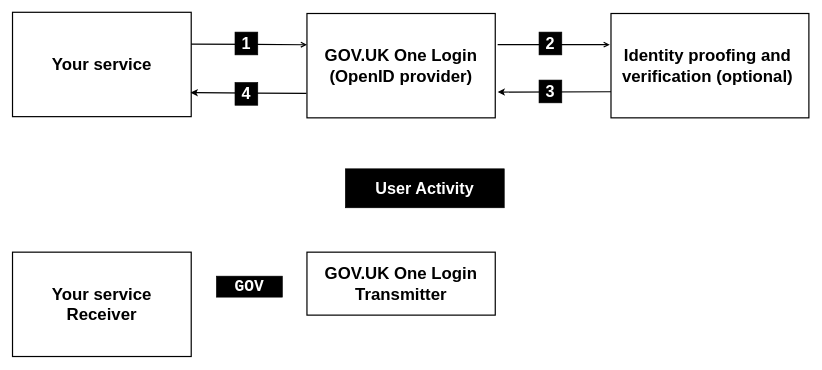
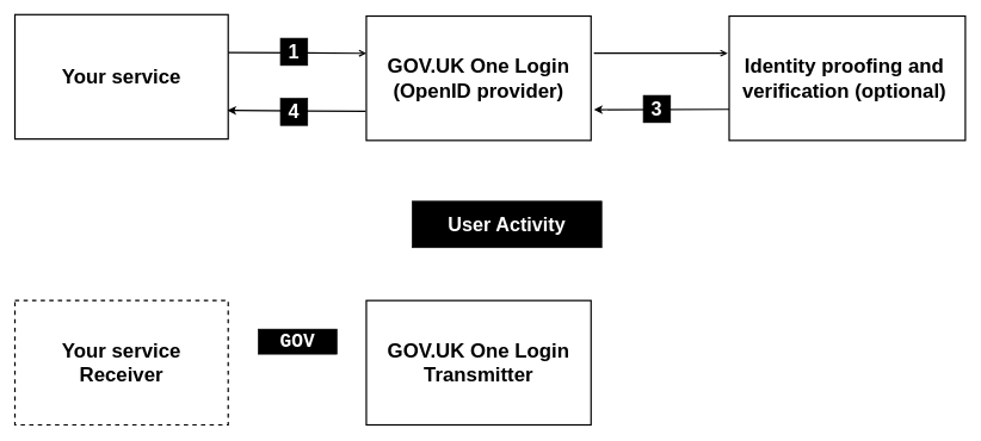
  <mxCell id="0" />
  <mxCell id="1" parent="0" />
  <mxCell id="2" value="Your service" style="rounded=0;whiteSpace=wrap;html=1;fillColor=none;strokeWidth=2;fontSize=28;fontStyle=1" vertex="1" parent="1"><mxGeometry x="20" y="20" width="298" height="174.01" as="geometry" /></mxCell>
  <mxCell id="3" value="&lt;font style=&quot;font-size: 28px;&quot;&gt;GOV.UK One Login&lt;br&gt;(OpenID provider)&lt;br&gt;&lt;/font&gt;" style="rounded=0;whiteSpace=wrap;html=1;fillColor=none;strokeWidth=2;fontSize=28;fontStyle=1" vertex="1" parent="1"><mxGeometry x="511" y="22.01" width="314" height="174.01" as="geometry" /></mxCell>
  <mxCell id="4" value="Identity proofing and&amp;nbsp;&lt;div&gt;verification (optional)&amp;nbsp;&lt;/div&gt;" style="rounded=0;whiteSpace=wrap;html=1;fillColor=none;strokeWidth=2;fontSize=28;fontStyle=1" vertex="1" parent="1"><mxGeometry x="1018" y="22.01" width="330" height="174.01" as="geometry" /></mxCell>
  <mxCell id="5" value="" style="endArrow=open;html=1;rounded=0;strokeWidth=2;entryX=0;entryY=0.5;entryDx=0;entryDy=0;endFill=0;" edge="1" parent="1"><mxGeometry width="50" height="50" relative="1" as="geometry"><mxPoint x="318" y="73.011" as="sourcePoint" /><mxPoint x="511" y="74.145" as="targetPoint" /></mxGeometry></mxCell>
  <mxCell id="6" value="&lt;font size=&quot;1&quot; color=&quot;#ffffff&quot;&gt;&lt;b style=&quot;font-size: 27px;&quot;&gt;1&lt;/b&gt;&lt;/font&gt;" style="whiteSpace=wrap;html=1;aspect=fixed;fillColor=#000000;" vertex="1" parent="1"><mxGeometry x="391" y="53.01" width="38" height="38" as="geometry" /></mxCell>
  <mxCell id="7" value="" style="endArrow=none;html=1;rounded=0;strokeWidth=2;entryX=0;entryY=0.5;entryDx=0;entryDy=0;endFill=0;startArrow=classic;startFill=1;" edge="1" parent="1"><mxGeometry width="50" height="50" relative="1" as="geometry"><mxPoint x="317" y="154.011" as="sourcePoint" /><mxPoint x="510" y="155.145" as="targetPoint" /></mxGeometry></mxCell>
  <mxCell id="8" value="" style="endArrow=open;html=1;rounded=0;strokeWidth=2;endFill=0;" edge="1" parent="1"><mxGeometry width="50" height="50" relative="1" as="geometry"><mxPoint x="829" y="74.01" as="sourcePoint" /><mxPoint x="1016" y="74.01" as="targetPoint" /></mxGeometry></mxCell>
- <mxCell id="9" value="&lt;font color=&quot;#ffffff&quot;&gt;&lt;span style=&quot;font-size: 27px;&quot;&gt;&lt;b&gt;2&lt;/b&gt;&lt;/span&gt;&lt;/font&gt;" style="whiteSpace=wrap;html=1;aspect=fixed;fillColor=#000000;" vertex="1" parent="1"><mxGeometry x="898" y="53.01" width="38" height="38" as="geometry" /></mxCell>
  <mxCell id="10" value="" style="endArrow=none;html=1;rounded=0;strokeWidth=2;entryX=0;entryY=0.75;entryDx=0;entryDy=0;endFill=0;startArrow=classic;startFill=1;" edge="1" parent="1"><mxGeometry width="50" height="50" relative="1" as="geometry"><mxPoint x="829" y="153.01" as="sourcePoint" /><mxPoint x="1018" y="152.517" as="targetPoint" /></mxGeometry></mxCell>
  <mxCell id="11" value="&lt;font size=&quot;1&quot; color=&quot;#ffffff&quot;&gt;&lt;b style=&quot;font-size: 27px;&quot;&gt;3&lt;/b&gt;&lt;/font&gt;" style="whiteSpace=wrap;html=1;aspect=fixed;fillColor=#000000;" vertex="1" parent="1"><mxGeometry x="898" y="133.01" width="38" height="38" as="geometry" /></mxCell>
  <mxCell id="12" value="&lt;font color=&quot;#ffffff&quot;&gt;&lt;span style=&quot;font-size: 27px;&quot;&gt;&lt;b&gt;4&lt;/b&gt;&lt;/span&gt;&lt;/font&gt;" style="whiteSpace=wrap;html=1;aspect=fixed;fillColor=#000000;" vertex="1" parent="1"><mxGeometry x="391" y="137.01" width="38" height="38" as="geometry" /></mxCell>
- <mxCell id="13" value="&lt;font style=&quot;font-size: 28px;&quot;&gt;GOV.UK One Login&lt;br&gt;Transmitter&lt;br&gt;&lt;/font&gt;" style="rounded=0;whiteSpace=wrap;html=1;fillColor=none;strokeWidth=2;fontSize=28;fontStyle=1" vertex="1" parent="1"><mxGeometry x="511" y="420" width="314" height="105" as="geometry" /></mxCell>
+ <mxCell id="13" value="&lt;font style=&quot;font-size: 28px;&quot;&gt;GOV.UK One Login&lt;br&gt;Transmitter&lt;br&gt;&lt;/font&gt;" style="rounded=0;whiteSpace=wrap;html=1;fillColor=none;strokeWidth=2;fontSize=28;fontStyle=1" vertex="1" parent="1"><mxGeometry x="511" y="420" width="314" height="174.01" as="geometry" /></mxCell>
  <mxCell id="14" value="&lt;font size=&quot;1&quot; color=&quot;#ffffff&quot;&gt;&lt;b style=&quot;font-size: 27px;&quot;&gt;User Activity&lt;/b&gt;&lt;/font&gt;" style="whiteSpace=wrap;html=1;fillColor=#000000;" vertex="1" parent="1"><mxGeometry x="575" y="281" width="265" height="65" as="geometry" /></mxCell>
- <mxCell id="15" value="Your service&lt;div&gt;Receiver&lt;/div&gt;" style="rounded=0;whiteSpace=wrap;html=1;fillColor=none;strokeWidth=2;fontSize=28;fontStyle=1" vertex="1" parent="1"><mxGeometry x="20" y="420" width="298" height="174.01" as="geometry" /></mxCell>
+ <mxCell id="15" value="Your service&lt;div&gt;Receiver&lt;/div&gt;" style="rounded=0;whiteSpace=wrap;html=1;fillColor=none;strokeWidth=2;fontSize=28;fontStyle=1;dashed=1;" vertex="1" parent="1"><mxGeometry x="20" y="420" width="298" height="174.01" as="geometry" /></mxCell>
  <mxCell id="16" value="&lt;font size=&quot;1&quot; color=&quot;#ffffff&quot;&gt;&lt;b style=&quot;font-size: 27px;&quot;&gt;GOV&lt;/b&gt;&lt;/font&gt;" style="whiteSpace=wrap;html=1;fillColor=#000000;fontFamily=Courier New;" vertex="1" parent="1"><mxGeometry x="360" y="460" width="110" height="35" as="geometry" /></mxCell>
